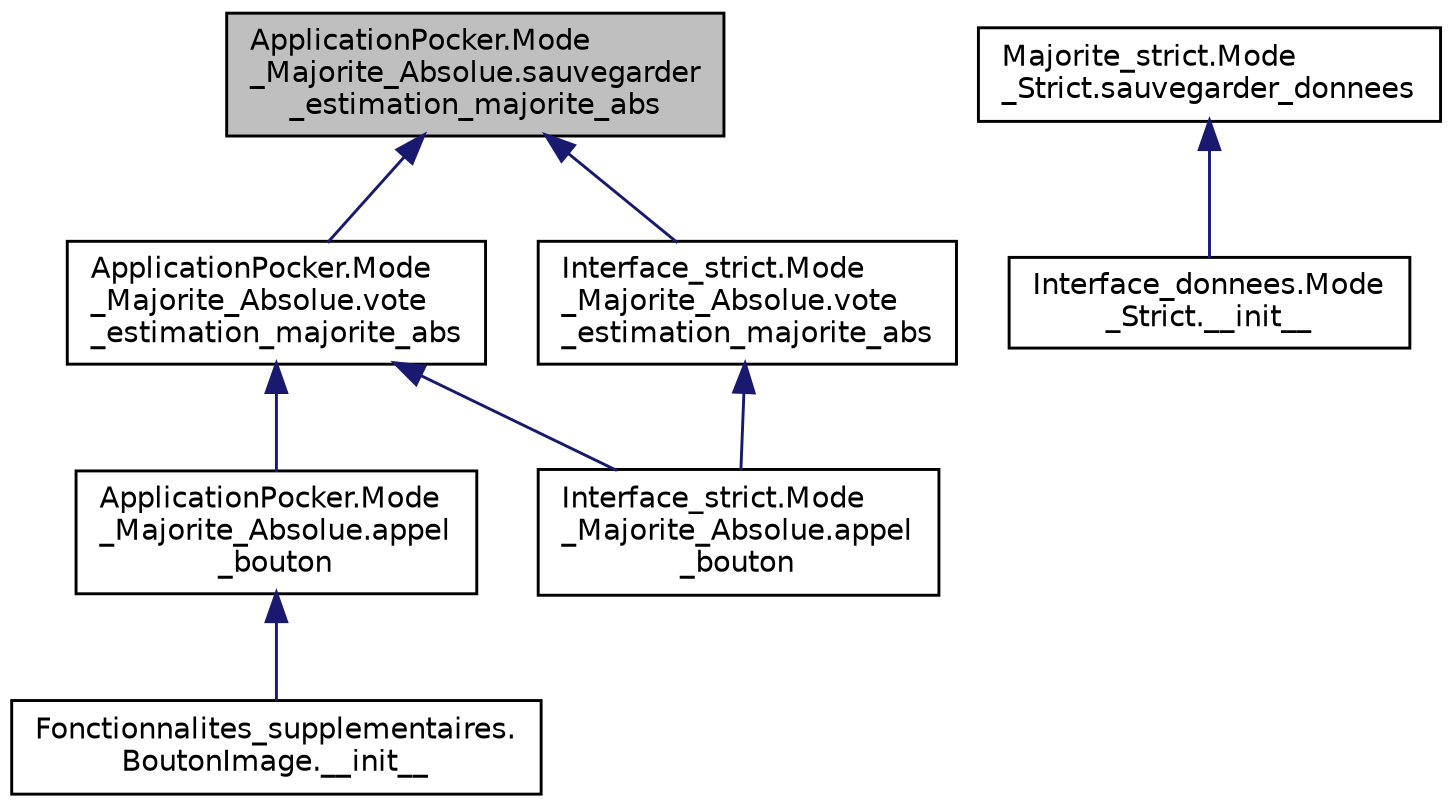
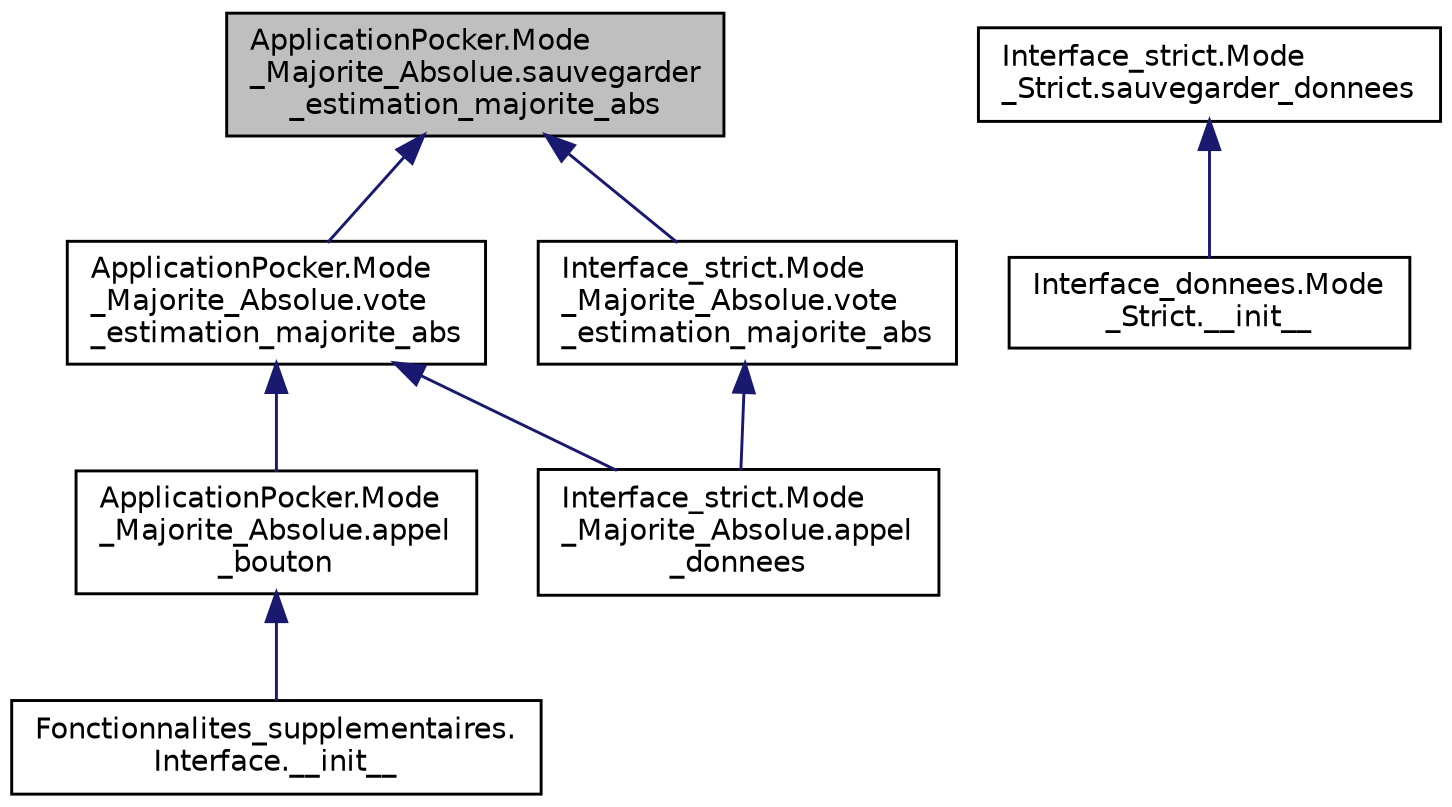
  digraph {
    rankdir=TB
    node [color=black fillcolor=white fontname=Helvetica fontsize=10 shape=record style=filled]
    edge [color=midnightblue dir=back fontname=Helvetica fontsize=10 labelfontname=Helvetica labelfontsize=10 style=solid]
    n1 [fillcolor=grey75 fontcolor=black height=0.2 label="ApplicationPocker.Mode\l_Majorite_Absolue.sauvegarder\l_estimation_majorite_abs" width=0.4]
    n2 [height=0.2 label="ApplicationPocker.Mode\l_Majorite_Absolue.vote\l_estimation_majorite_abs" width=0.4]
    n3 [height=0.2 label="Interface_strict.Mode\l_Majorite_Absolue.vote\l_estimation_majorite_abs" width=0.4]
    n4 [height=0.2 label="ApplicationPocker.Mode\l_Majorite_Absolue.appel\l_bouton" width=0.4]
-   n5 [height=0.2 label="Interface_strict.Mode\l_Majorite_Absolue.appel\l_bouton" width=0.4]
-   n6 [height=0.2 label="Fonctionnalites_supplementaires.\lBoutonImage.__init__" width=0.4]
-   n7 [height=0.2 label="Majorite_strict.Mode\l_Strict.sauvegarder_donnees" width=0.4]
+   n5 [height=0.2 label="Interface_strict.Mode\l_Majorite_Absolue.appel\l_donnees" width=0.4]
+   n6 [height=0.2 label="Fonctionnalites_supplementaires.\lInterface.__init__" width=0.4]
+   n7 [height=0.2 label="Interface_strict.Mode\l_Strict.sauvegarder_donnees" width=0.4]
    n8 [height=0.2 label="Interface_donnees.Mode\l_Strict.__init__" width=0.4]
    n1 -> n2
    n1 -> n3
    n2 -> n4
    n2 -> n5
    n3 -> n5
    n4 -> n6
    n7 -> n8
  }
